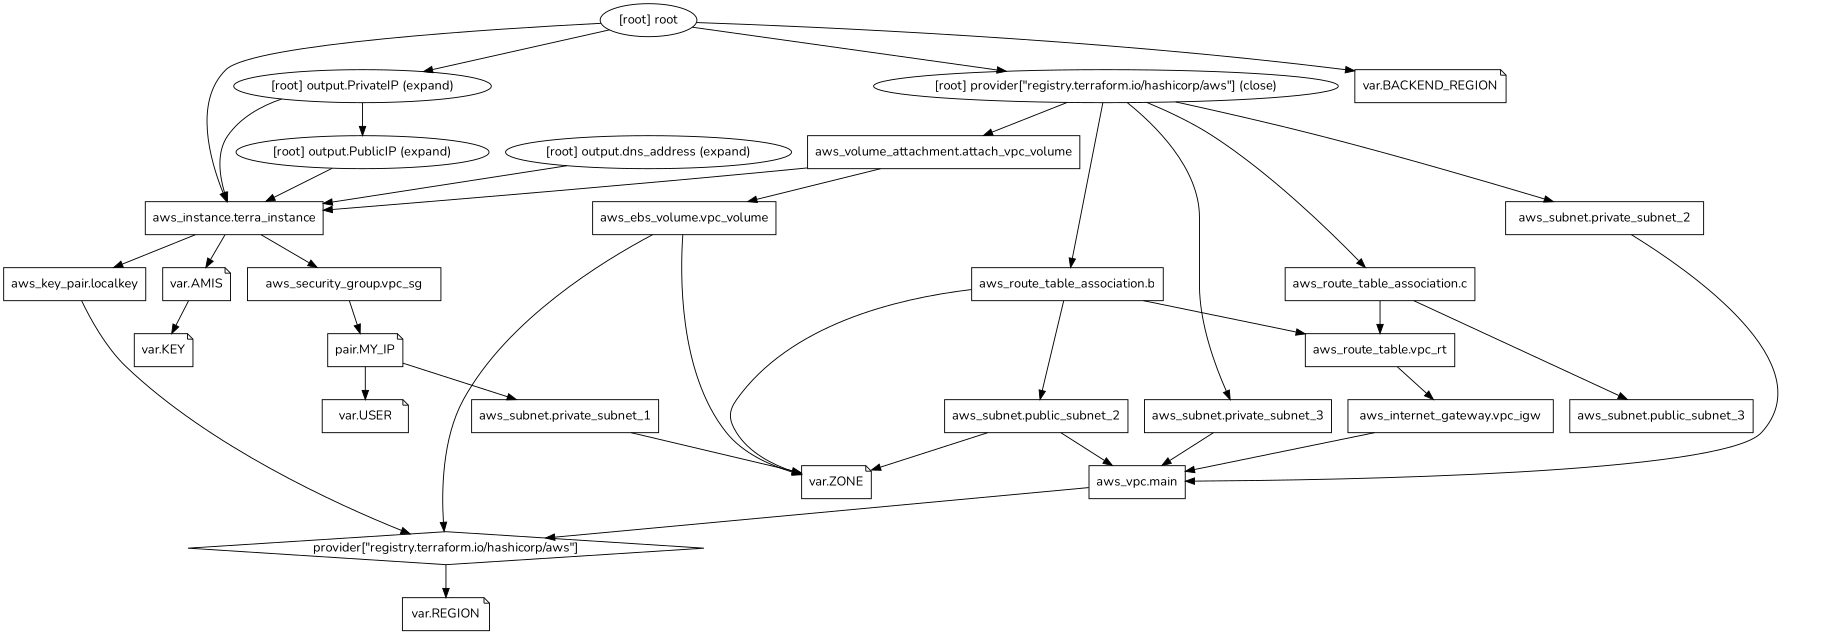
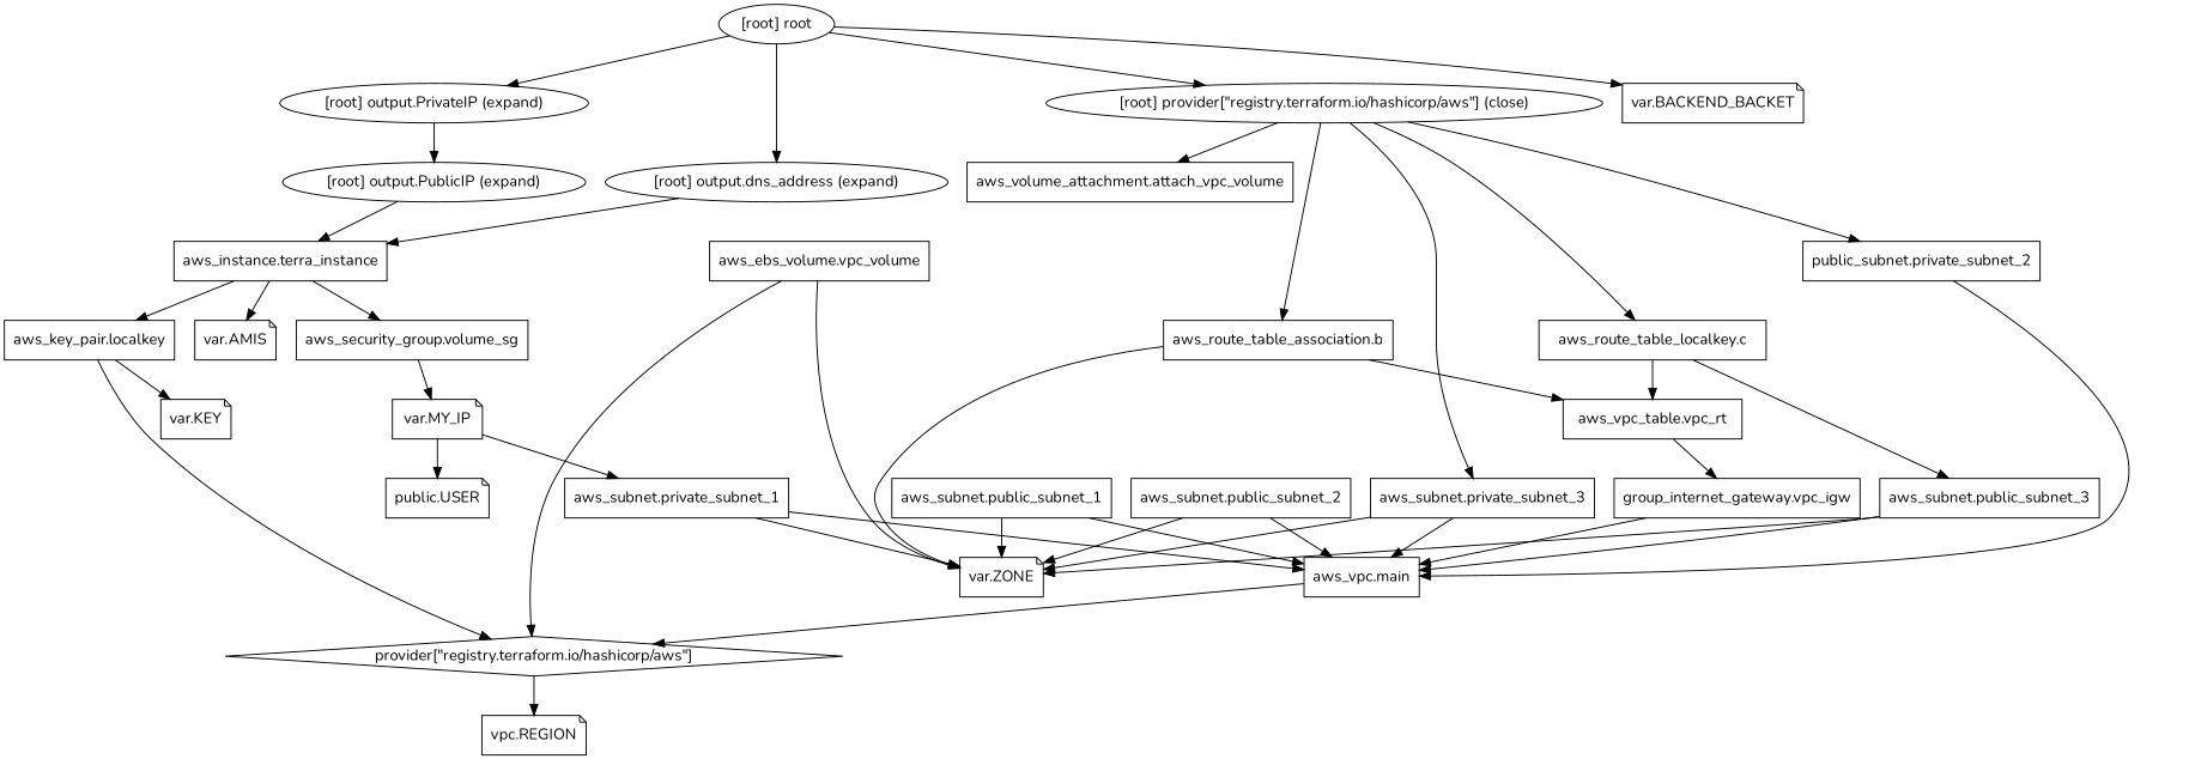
  digraph {
    compound=true
    fontname=Nunito
    newrank=true
    node [fontname=Nunito shape=box]
    edge [fontname=Nunito]
    n1 [label="aws_ebs_volume.vpc_volume"]
    n2 [label="provider[\"registry.terraform.io/hashicorp/aws\"]" shape=diamond]
    n3 [label="var.ZONE" shape=note]
    n4 [label="aws_instance.terra_instance"]
    n5 [label="aws_key_pair.localkey"]
-   n6 [label="aws_security_group.vpc_sg"]
+   n6 [label="aws_security_group.volume_sg"]
    n7 [label="aws_subnet.private_subnet_1"]
    n8 [label="var.AMIS" shape=note]
-   n9 [label="var.USER" shape=note]
-   n10 [label="aws_internet_gateway.vpc_igw"]
+   n9 [label="public.USER" shape=note]
+   n10 [label="group_internet_gateway.vpc_igw"]
    n11 [label="aws_vpc.main"]
    n12 [label="var.KEY" shape=note]
-   n13 [label="aws_route_table.vpc_rt"]
+   n13 [label="aws_vpc_table.vpc_rt"]
+   n14 [label="aws_subnet.public_subnet_1"]
    n15 [label="aws_route_table_association.b"]
    n16 [label="aws_subnet.public_subnet_2"]
-   n17 [label="aws_route_table_association.c"]
+   n17 [label="aws_route_table_localkey.c"]
    n18 [label="aws_subnet.public_subnet_3"]
-   n19 [label="pair.MY_IP" shape=note]
-   n20 [label="aws_subnet.private_subnet_2"]
+   n19 [label="var.MY_IP" shape=note]
+   n20 [label="public_subnet.private_subnet_2"]
    n21 [label="aws_subnet.private_subnet_3"]
    n22 [label="aws_volume_attachment.attach_vpc_volume"]
-   n23 [label="var.REGION" shape=note]
-   n24 [label="var.BACKEND_REGION" shape=note]
+   n23 [label="vpc.REGION" shape=note]
+   n24 [label="var.BACKEND_BACKET" shape=note]
    "[root] output.PrivateIP (expand)" [shape=""]
    "[root] output.PublicIP (expand)" [shape=""]
    "[root] output.dns_address (expand)" [shape=""]
    "[root] provider[\"registry.terraform.io/hashicorp/aws\"] (close)" [shape=""]
    "[root] root" [shape=""]
    subgraph sub_1 {
      n1
      n2
      n3
      n4
      n5
      n6
      n7
      n8
      n9
      n10
      n11
      n12
      n13
+     n14
      n15
      n16
      n17
      n18
      n19
      n20
      n21
      n22
      n23
      n24
      "[root] output.PrivateIP (expand)"
      "[root] output.PublicIP (expand)"
      "[root] output.dns_address (expand)"
      "[root] provider[\"registry.terraform.io/hashicorp/aws\"] (close)"
      "[root] root"
    }
    n1 -> n2
    n1 -> n3
    n2 -> n23
    n4 -> n5
    n4 -> n6
    n4 -> n8
    n5 -> n2
-   n8 -> n12
+   n5 -> n12
    n6 -> n19
    n7 -> n3
+   n7 -> n11
    n10 -> n11
    n11 -> n2
    n13 -> n10
+   n14 -> n3
+   n14 -> n11
    n15 -> n3
    n15 -> n13
-   n15 -> n16
    n16 -> n3
    n16 -> n11
    n17 -> n13
    n17 -> n18
+   n18 -> n3
+   n18 -> n11
    n19 -> n7
    n19 -> n9
    n20 -> n11
+   n21 -> n3
    n21 -> n11
-   n22 -> n1
-   n22 -> n4
-   "[root] output.PrivateIP (expand)" -> n4
    "[root] output.PrivateIP (expand)" -> "[root] output.PublicIP (expand)"
    "[root] output.PublicIP (expand)" -> n4
    "[root] output.dns_address (expand)" -> n4
    "[root] provider[\"registry.terraform.io/hashicorp/aws\"] (close)" -> n15
    "[root] provider[\"registry.terraform.io/hashicorp/aws\"] (close)" -> n17
    "[root] provider[\"registry.terraform.io/hashicorp/aws\"] (close)" -> n20
    "[root] provider[\"registry.terraform.io/hashicorp/aws\"] (close)" -> n21
    "[root] provider[\"registry.terraform.io/hashicorp/aws\"] (close)" -> n22
    "[root] root" -> n24
    "[root] root" -> "[root] output.PrivateIP (expand)"
-   "[root] root" -> n4
+   "[root] root" -> "[root] output.dns_address (expand)"
    "[root] root" -> "[root] provider[\"registry.terraform.io/hashicorp/aws\"] (close)"
  }
